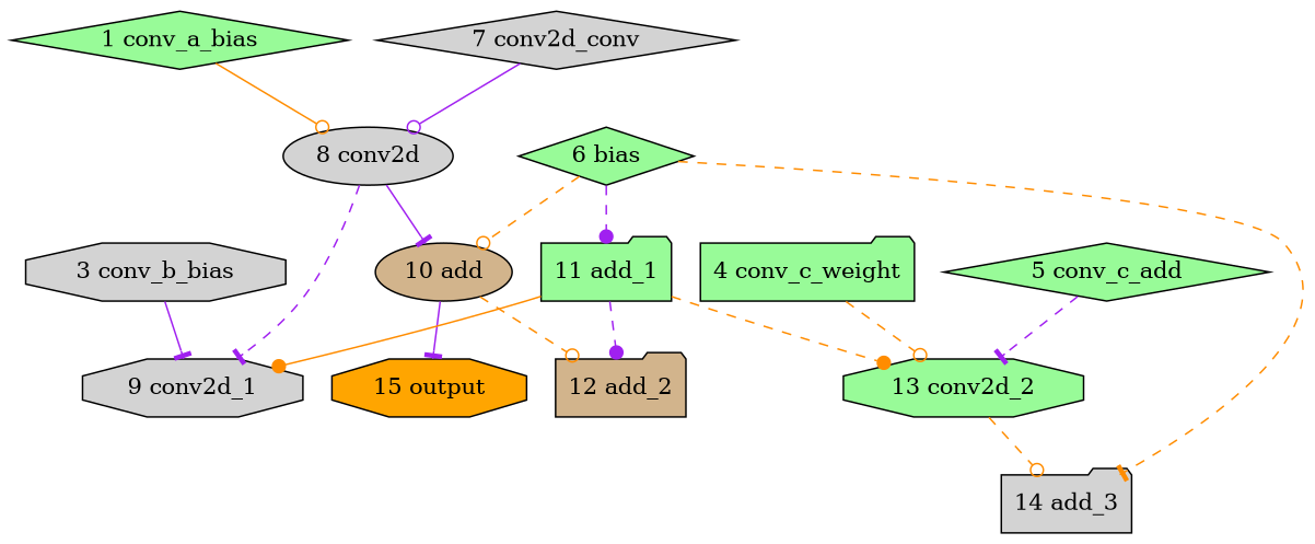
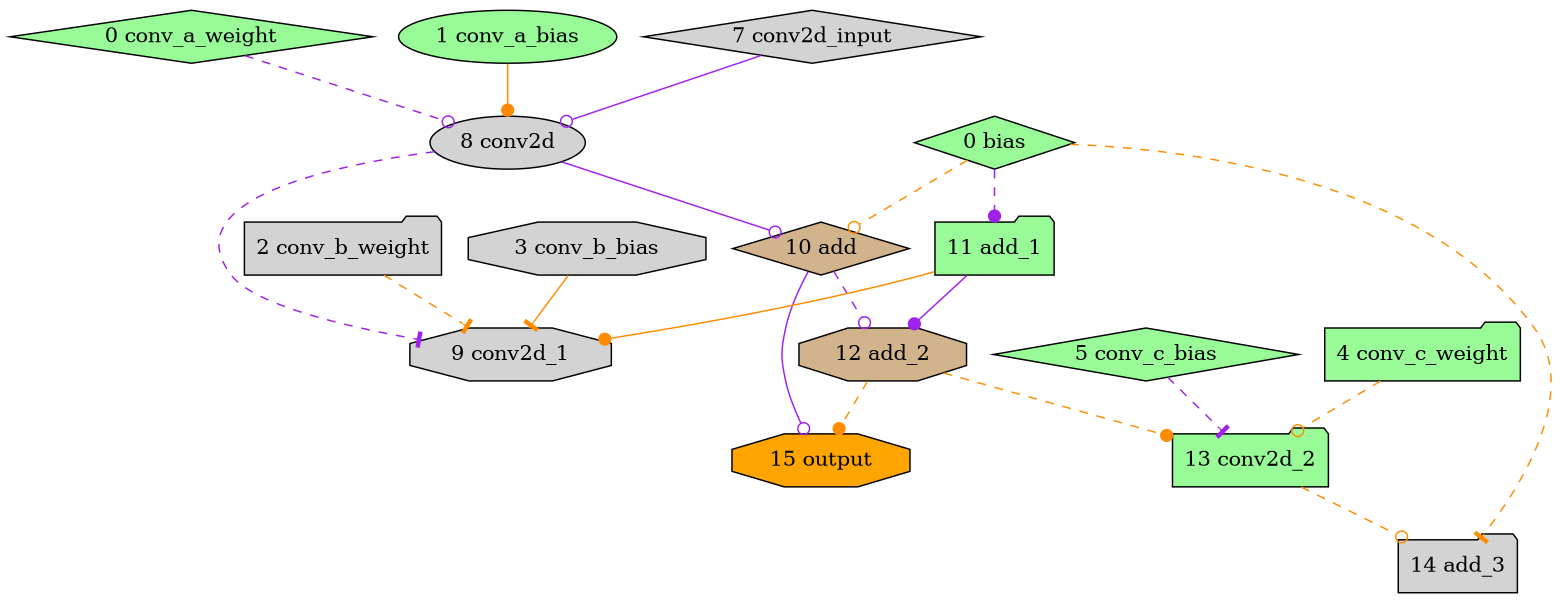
  strict digraph {
    node [fillcolor=palegreen shape=folder style=filled type=get_attr]
    edge [arrowhead=tee color=darkorange style=dashed]
+   "0 conv_a_weight" [shape=diamond]
    "8 conv2d" [fillcolor=lightgrey shape=ellipse type=conv2d]
    "9 conv2d_1" [fillcolor=lightgrey shape=octagon type=conv2d]
-   "10 add" [fillcolor=tan shape=ellipse type=add]
-   "1 conv_a_bias" [shape=diamond]
+   "10 add" [fillcolor=tan shape=diamond type=add]
+   "1 conv_a_bias" [shape=ellipse]
+   "2 conv_b_weight" [fillcolor=lightgrey]
    "3 conv_b_bias" [fillcolor=lightgrey shape=octagon]
-   "13 conv2d_2" [shape=octagon type=conv2d]
+   "13 conv2d_2" [type=conv2d]
    "4 conv_c_weight"
    "14 add_3" [fillcolor=lightgrey type=add]
-   "5 conv_c_bias" [shape=diamond label="5 conv_c_add"]
-   "6 bias" [shape=diamond]
+   "5 conv_c_bias" [shape=diamond]
+   "6 bias" [shape=diamond label="0 bias"]
    "11 add_1" [type=add]
-   "12 add_2" [fillcolor=tan type=add]
+   "12 add_2" [fillcolor=tan shape=octagon type=add]
    "15 output" [fillcolor=orange shape=octagon type=output]
-   "7 conv2d_input" [fillcolor=lightgrey shape=diamond type=input label="7 conv2d_conv"]
+   "7 conv2d_input" [fillcolor=lightgrey shape=diamond type=input]
+   "0 conv_a_weight" -> "8 conv2d" [arrowhead=odot color=purple]
    "8 conv2d" -> "9 conv2d_1" [color=purple]
-   "8 conv2d" -> "10 add" [color=purple style=solid]
-   "10 add" -> "12 add_2" [arrowhead=odot]
-   "10 add" -> "15 output" [color=purple style=solid]
-   "1 conv_a_bias" -> "8 conv2d" [arrowhead=odot style=solid]
-   "3 conv_b_bias" -> "9 conv2d_1" [color=purple style=solid]
+   "8 conv2d" -> "10 add" [arrowhead=odot color=purple style=solid]
+   "10 add" -> "12 add_2" [arrowhead=odot color=purple]
+   "10 add" -> "15 output" [arrowhead=odot color=purple style=solid]
+   "1 conv_a_bias" -> "8 conv2d" [arrowhead=dot style=solid]
+   "2 conv_b_weight" -> "9 conv2d_1"
+   "3 conv_b_bias" -> "9 conv2d_1" [style=solid]
    "13 conv2d_2" -> "14 add_3" [arrowhead=odot]
    "4 conv_c_weight" -> "13 conv2d_2" [arrowhead=odot]
    "5 conv_c_bias" -> "13 conv2d_2" [color=purple]
    "6 bias" -> "10 add" [arrowhead=odot]
    "6 bias" -> "14 add_3"
    "6 bias" -> "11 add_1" [arrowhead=dot color=purple]
    "11 add_1" -> "9 conv2d_1" [arrowhead=dot style=solid]
-   "11 add_1" -> "12 add_2" [arrowhead=dot color=purple]
-   "11 add_1" -> "13 conv2d_2" [arrowhead=dot]
+   "11 add_1" -> "12 add_2" [arrowhead=dot color=purple style=solid]
+   "12 add_2" -> "13 conv2d_2" [arrowhead=dot]
+   "12 add_2" -> "15 output" [arrowhead=dot]
    "7 conv2d_input" -> "8 conv2d" [arrowhead=odot color=purple style=solid]
  }
